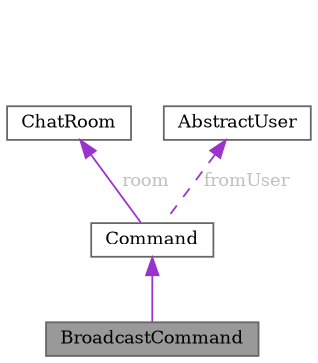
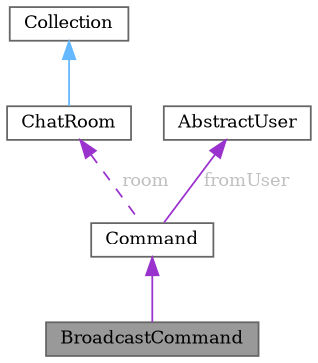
  digraph {
    fontname="DejaVu Serif"
    node [color=gray40 fillcolor=white fontname="DejaVu Serif" fontsize=10 shape=box style=filled]
    edge [color=darkorchid3 dir=back fontname="DejaVu Serif" fontsize=10 labelfontname=Helvetica labelfontsize=10 style=solid]
    n1 [fillcolor=grey60 fontcolor=black height=0.2 label=BroadcastCommand width=0.4]
    n2 [height=0.2 label=Command width=0.4]
    n3 [height=0.2 label=ChatRoom width=0.4]
+   n4 [height=0.2 label=Collection width=0.4]
    n5 [height=0.2 label=AbstractUser width=0.4]
    n2 -> n1
-   n3 -> n2 [fontcolor=grey label=" room"]
-   n5 -> n2 [fontcolor=grey label=" fromUser" style=dashed]
+   n3 -> n2 [fontcolor=grey label=" room" style=dashed]
+   n4 -> n3 [color=steelblue1]
+   n5 -> n2 [fontcolor=grey label=" fromUser"]
  }
